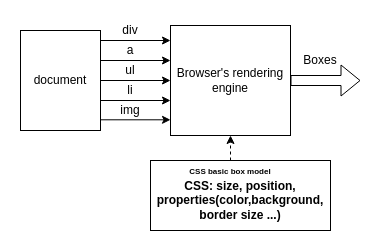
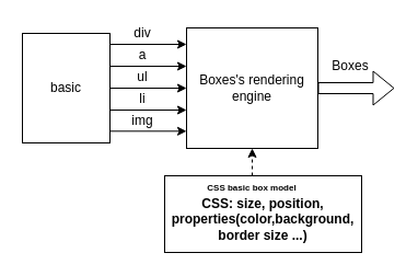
  <mxCell id="0" />
  <mxCell id="1" parent="0" />
  <mxCell id="2" value="" style="rounded=0;whiteSpace=wrap;html=1;" vertex="1" parent="1"><mxGeometry x="150" y="160" width="180" height="70" as="geometry" /></mxCell>
- <mxCell id="3" value="document" style="rounded=0;whiteSpace=wrap;html=1;" vertex="1" parent="1"><mxGeometry x="20" y="30" width="80" height="100" as="geometry" /></mxCell>
+ <mxCell id="3" value="basic" style="rounded=0;whiteSpace=wrap;html=1;" vertex="1" parent="1"><mxGeometry x="20" y="30" width="80" height="100" as="geometry" /></mxCell>
  <mxCell id="4" value="" style="endArrow=classic;html=1;" edge="1" parent="1"><mxGeometry width="50" height="50" relative="1" as="geometry"><mxPoint x="100" y="40" as="sourcePoint" /><mxPoint x="170" y="40" as="targetPoint" /></mxGeometry></mxCell>
  <mxCell id="5" value="" style="endArrow=classic;html=1;" edge="1" parent="1"><mxGeometry width="50" height="50" relative="1" as="geometry"><mxPoint x="100" y="60" as="sourcePoint" /><mxPoint x="170" y="60" as="targetPoint" /></mxGeometry></mxCell>
  <mxCell id="6" value="" style="endArrow=classic;html=1;" edge="1" parent="1"><mxGeometry width="50" height="50" relative="1" as="geometry"><mxPoint x="100" y="80" as="sourcePoint" /><mxPoint x="170" y="80" as="targetPoint" /></mxGeometry></mxCell>
  <mxCell id="7" value="" style="endArrow=classic;html=1;" edge="1" parent="1"><mxGeometry width="50" height="50" relative="1" as="geometry"><mxPoint x="100" y="100" as="sourcePoint" /><mxPoint x="170" y="100" as="targetPoint" /></mxGeometry></mxCell>
  <mxCell id="8" value="" style="endArrow=classic;html=1;" edge="1" parent="1"><mxGeometry width="50" height="50" relative="1" as="geometry"><mxPoint x="100" y="119.31" as="sourcePoint" /><mxPoint x="170" y="119.31" as="targetPoint" /></mxGeometry></mxCell>
  <mxCell id="9" value="div" style="text;html=1;strokeColor=none;fillColor=none;align=center;verticalAlign=middle;whiteSpace=wrap;rounded=0;" vertex="1" parent="1"><mxGeometry x="110" y="20" width="40" height="20" as="geometry" /></mxCell>
  <mxCell id="10" value="a" style="text;html=1;strokeColor=none;fillColor=none;align=center;verticalAlign=middle;whiteSpace=wrap;rounded=0;" vertex="1" parent="1"><mxGeometry x="110" y="40" width="40" height="20" as="geometry" /></mxCell>
  <mxCell id="11" value="ul" style="text;html=1;strokeColor=none;fillColor=none;align=center;verticalAlign=middle;whiteSpace=wrap;rounded=0;" vertex="1" parent="1"><mxGeometry x="110" y="60" width="40" height="20" as="geometry" /></mxCell>
  <mxCell id="12" value="li" style="text;html=1;strokeColor=none;fillColor=none;align=center;verticalAlign=middle;whiteSpace=wrap;rounded=0;" vertex="1" parent="1"><mxGeometry x="110" y="80" width="40" height="20" as="geometry" /></mxCell>
  <mxCell id="13" value="img" style="text;html=1;strokeColor=none;fillColor=none;align=center;verticalAlign=middle;whiteSpace=wrap;rounded=0;" vertex="1" parent="1"><mxGeometry x="110" y="100" width="40" height="20" as="geometry" /></mxCell>
- <mxCell id="14" value="Browser's rendering engine" style="rounded=0;whiteSpace=wrap;html=1;" vertex="1" parent="1"><mxGeometry x="170" y="25" width="120" height="110" as="geometry" /></mxCell>
+ <mxCell id="14" value="Boxes's rendering engine" style="rounded=0;whiteSpace=wrap;html=1;" vertex="1" parent="1"><mxGeometry x="170" y="25" width="120" height="110" as="geometry" /></mxCell>
  <mxCell id="15" value="&lt;b&gt;&lt;font style=&quot;font-size: 8px&quot;&gt;CSS basic box model&lt;/font&gt;&lt;/b&gt;" style="text;html=1;strokeColor=none;fillColor=none;align=center;verticalAlign=middle;whiteSpace=wrap;rounded=0;" vertex="1" parent="1"><mxGeometry x="160" y="160" width="140" height="20" as="geometry" /></mxCell>
  <mxCell id="16" value="" style="endArrow=classic;html=1;dashed=1;" edge="1" parent="1" source="15" target="14"><mxGeometry width="50" height="50" relative="1" as="geometry"><mxPoint x="220" y="210" as="sourcePoint" /><mxPoint x="270" y="160" as="targetPoint" /></mxGeometry></mxCell>
  <mxCell id="17" value="&lt;b&gt;CSS: size, position, properties(color,background, border size ...)&lt;/b&gt;" style="text;html=1;strokeColor=none;fillColor=none;align=center;verticalAlign=middle;whiteSpace=wrap;rounded=0;" vertex="1" parent="1"><mxGeometry x="220" y="190" width="40" height="20" as="geometry" /></mxCell>
  <mxCell id="18" value="" style="shape=flexArrow;endArrow=classic;html=1;" edge="1" parent="1"><mxGeometry width="50" height="50" relative="1" as="geometry"><mxPoint x="290" y="80" as="sourcePoint" /><mxPoint x="360" y="80" as="targetPoint" /></mxGeometry></mxCell>
  <mxCell id="19" value="Boxes" style="text;html=1;strokeColor=none;fillColor=none;align=center;verticalAlign=middle;whiteSpace=wrap;rounded=0;" vertex="1" parent="1"><mxGeometry x="300" y="50" width="40" height="20" as="geometry" /></mxCell>
